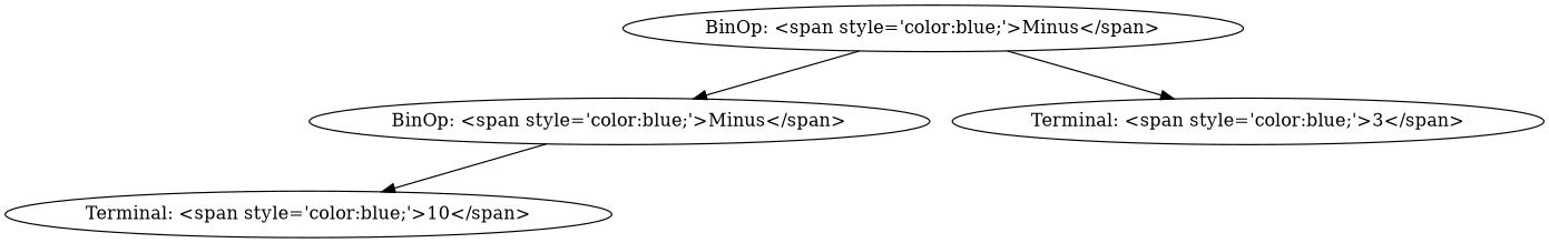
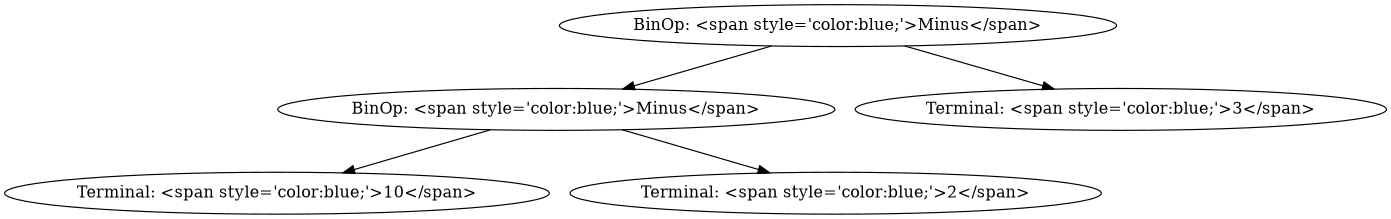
  digraph {
    node [labelType=html rx=5 ry=5]
    n1 [label="BinOp: <span style='color:blue;'>Minus</span>"]
    n2 [label="BinOp: <span style='color:blue;'>Minus</span>"]
    n3 [label="Terminal: <span style='color:blue;'>3</span>"]
    n4 [label="Terminal: <span style='color:blue;'>10</span>"]
+   n5 [label="Terminal: <span style='color:blue;'>2</span>"]
    n1 -> n2
    n1 -> n3
    n2 -> n4
+   n2 -> n5
  }
